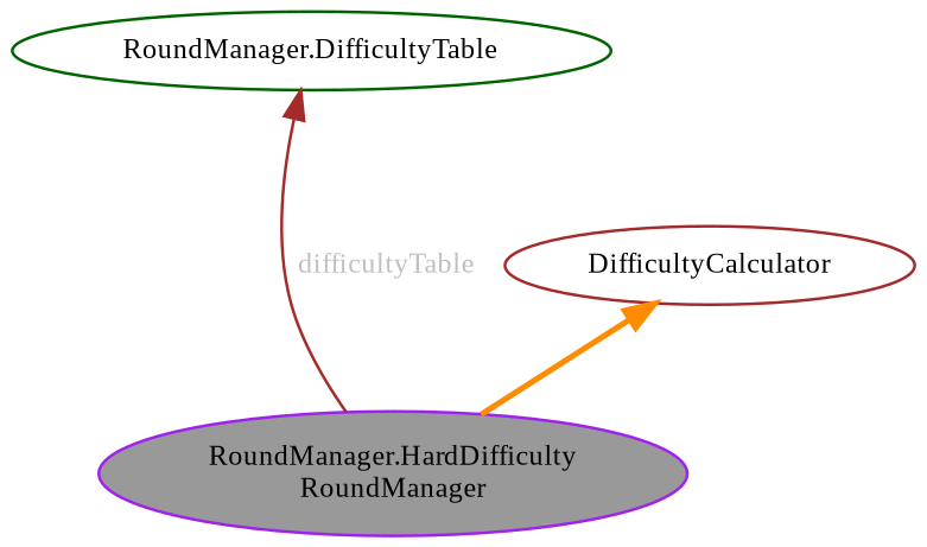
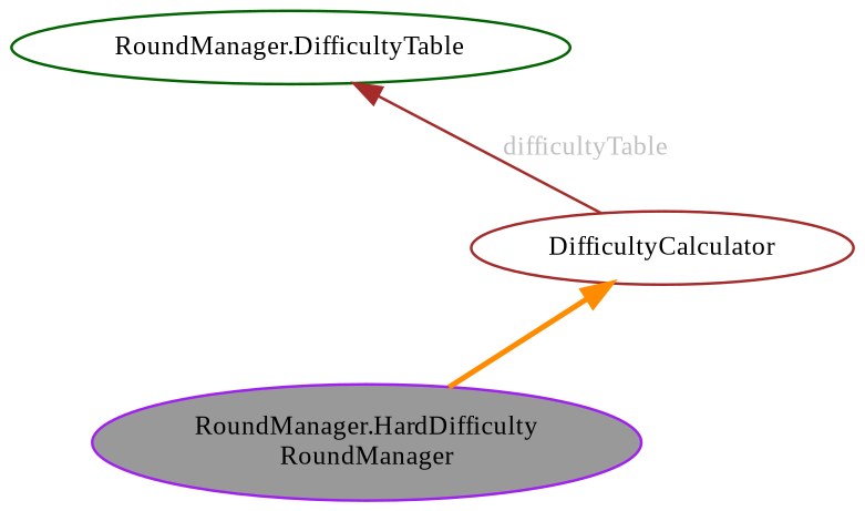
  digraph {
    fontname="Liberation Serif"
    node [fillcolor=white fontname="Liberation Serif" fontsize=10 shape=ellipse style=filled]
    edge [dir=back fontname="Liberation Serif" fontsize=10 labelfontname=Helvetica labelfontsize=10]
    n1 [color=purple fillcolor=grey60 fontcolor=black height=0.2 label="RoundManager.HardDifficulty\lRoundManager" width=0.4]
    n2 [color=brown height=0.2 label=DifficultyCalculator width=0.4]
    n3 [color=darkgreen height=0.2 label="RoundManager.DifficultyTable" width=0.4]
    n2 -> n1 [color=darkorange style=bold]
-   n3 -> n1 [color=brown fontcolor=grey label=" difficultyTable" style=solid]
+   n3 -> n2 [color=brown fontcolor=grey label=" difficultyTable" style=solid]
  }
